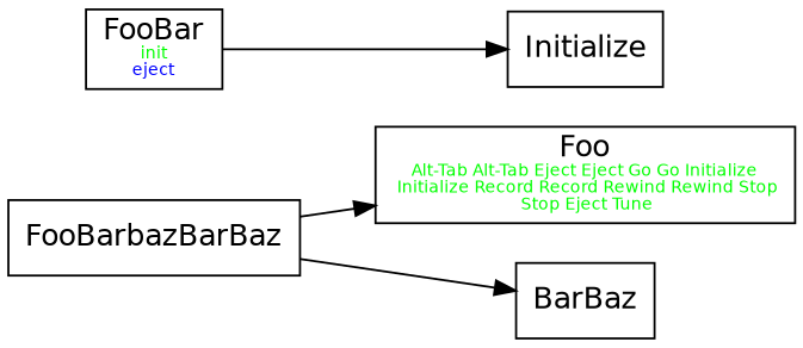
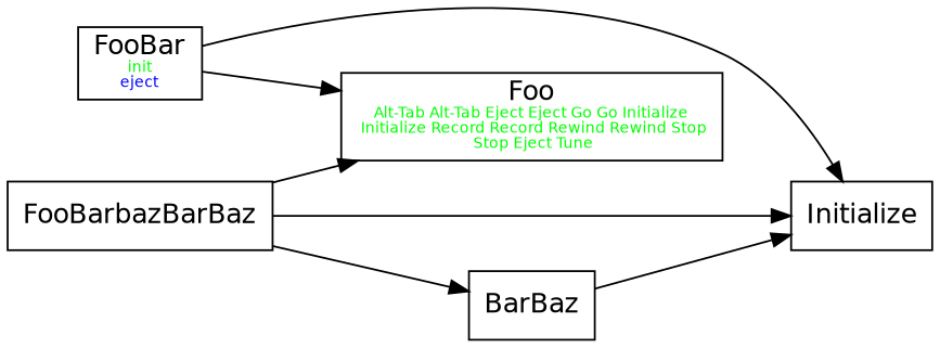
  digraph {
    fontname="DejaVu Sans"
    rankdir=LR
    node [fontname="DejaVu Sans" shape=record]
    edge [fontname="DejaVu Sans"]
    n1 [label=<Foo<br/><font color="green" point-size="8">Alt-Tab Alt-Tab Eject Eject Go Go Initialize<br/> Initialize Record Record Rewind Rewind Stop<br/> Stop Eject Tune</font>>]
    n2 [label=Initialize]
    n3 [label=<FooBar<br/><font color="green" point-size="8">init</font><br/><font color="blue" point-size="8">eject</font>>]
    n4 [label=BarBaz]
    n5 [label=FooBarbazBarBaz]
+   n3 -> n1
    n3 -> n2
+   n4 -> n2
    n5 -> n1
+   n5 -> n2
    n5 -> n4
  }
